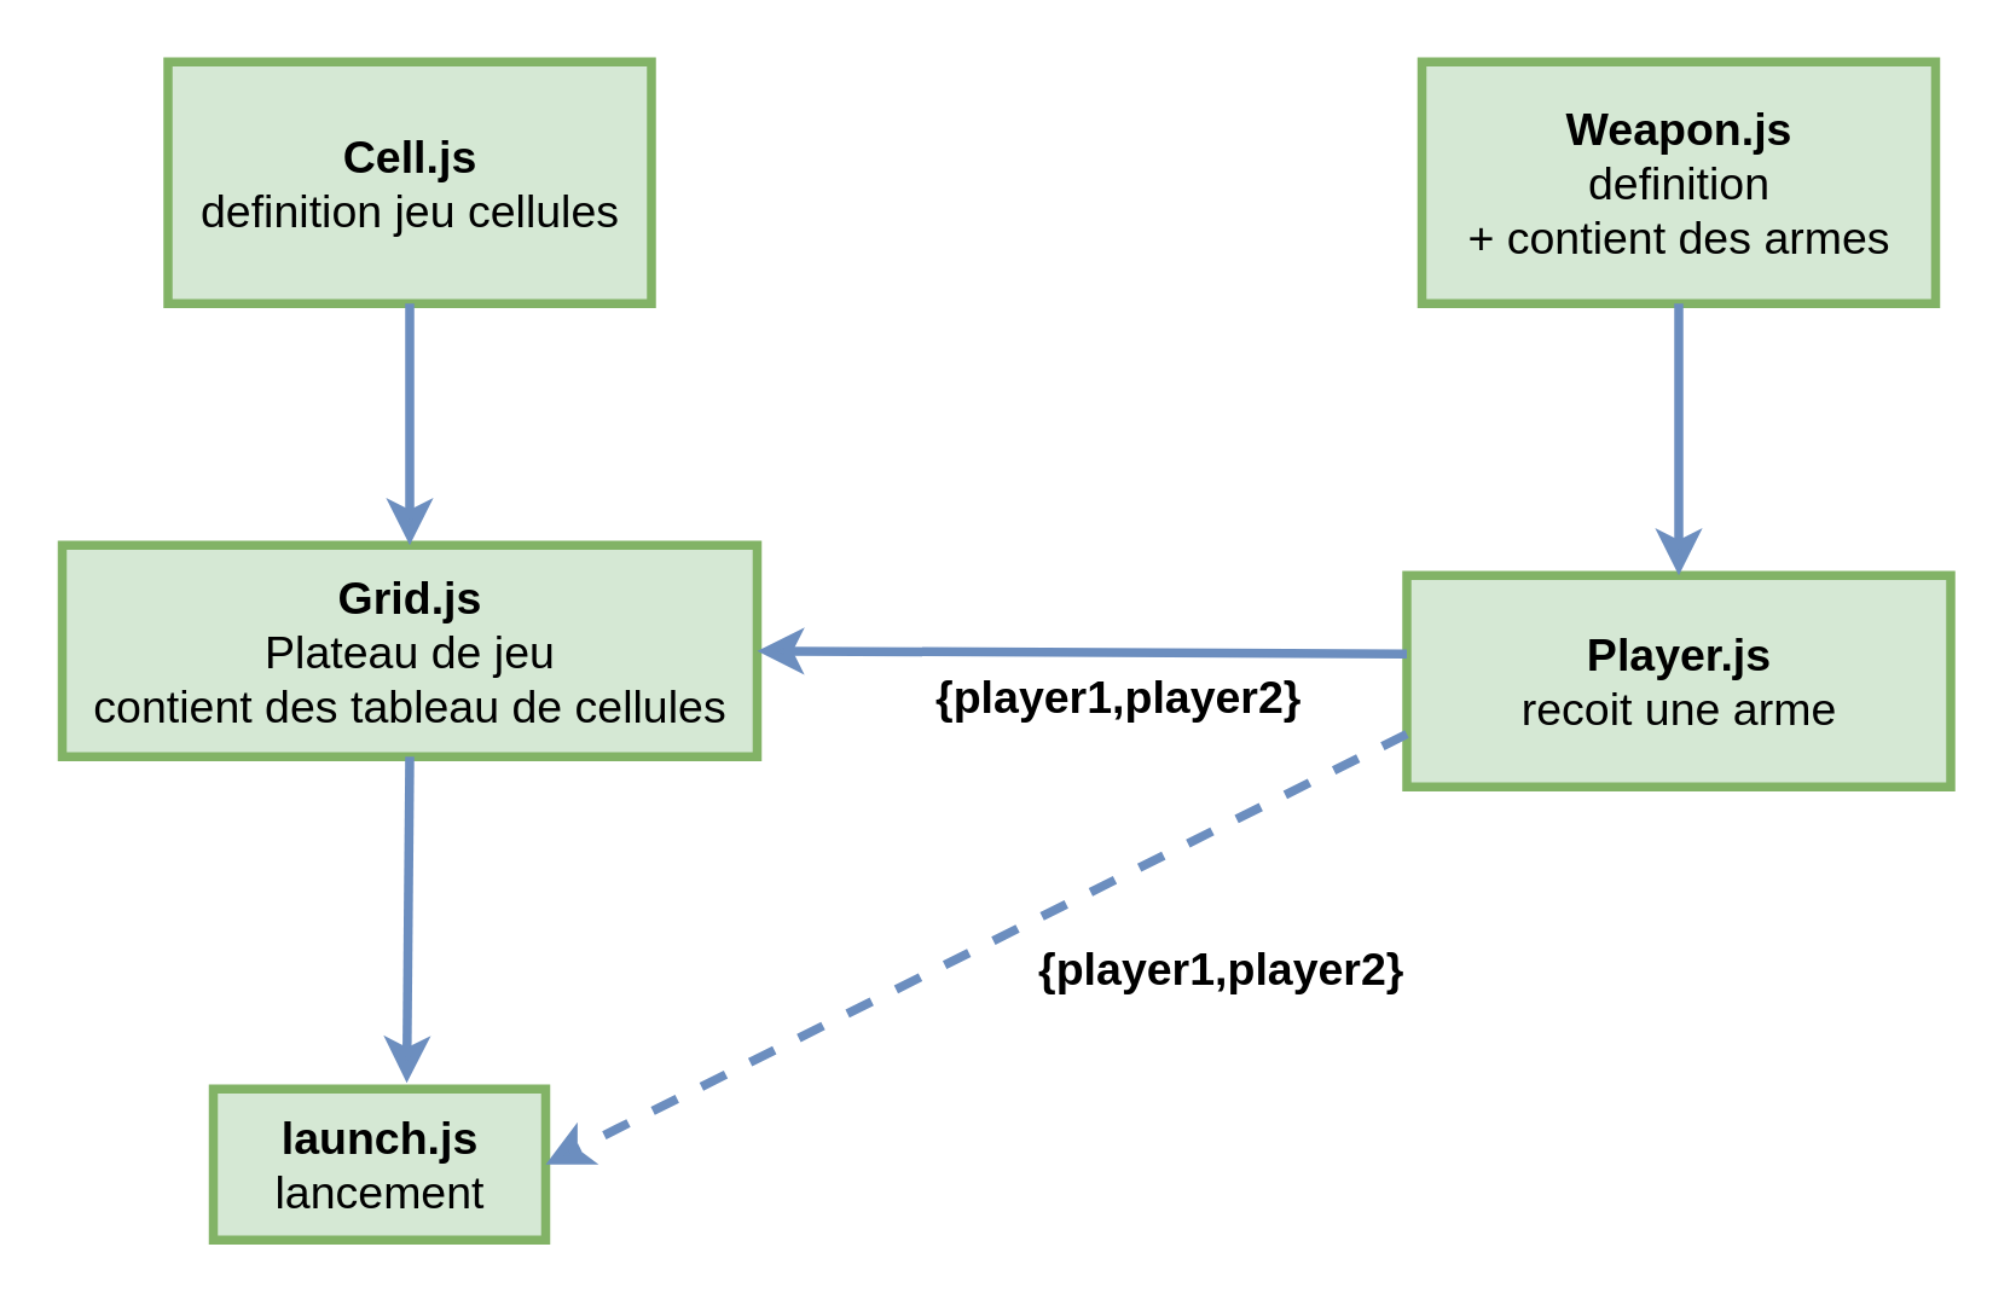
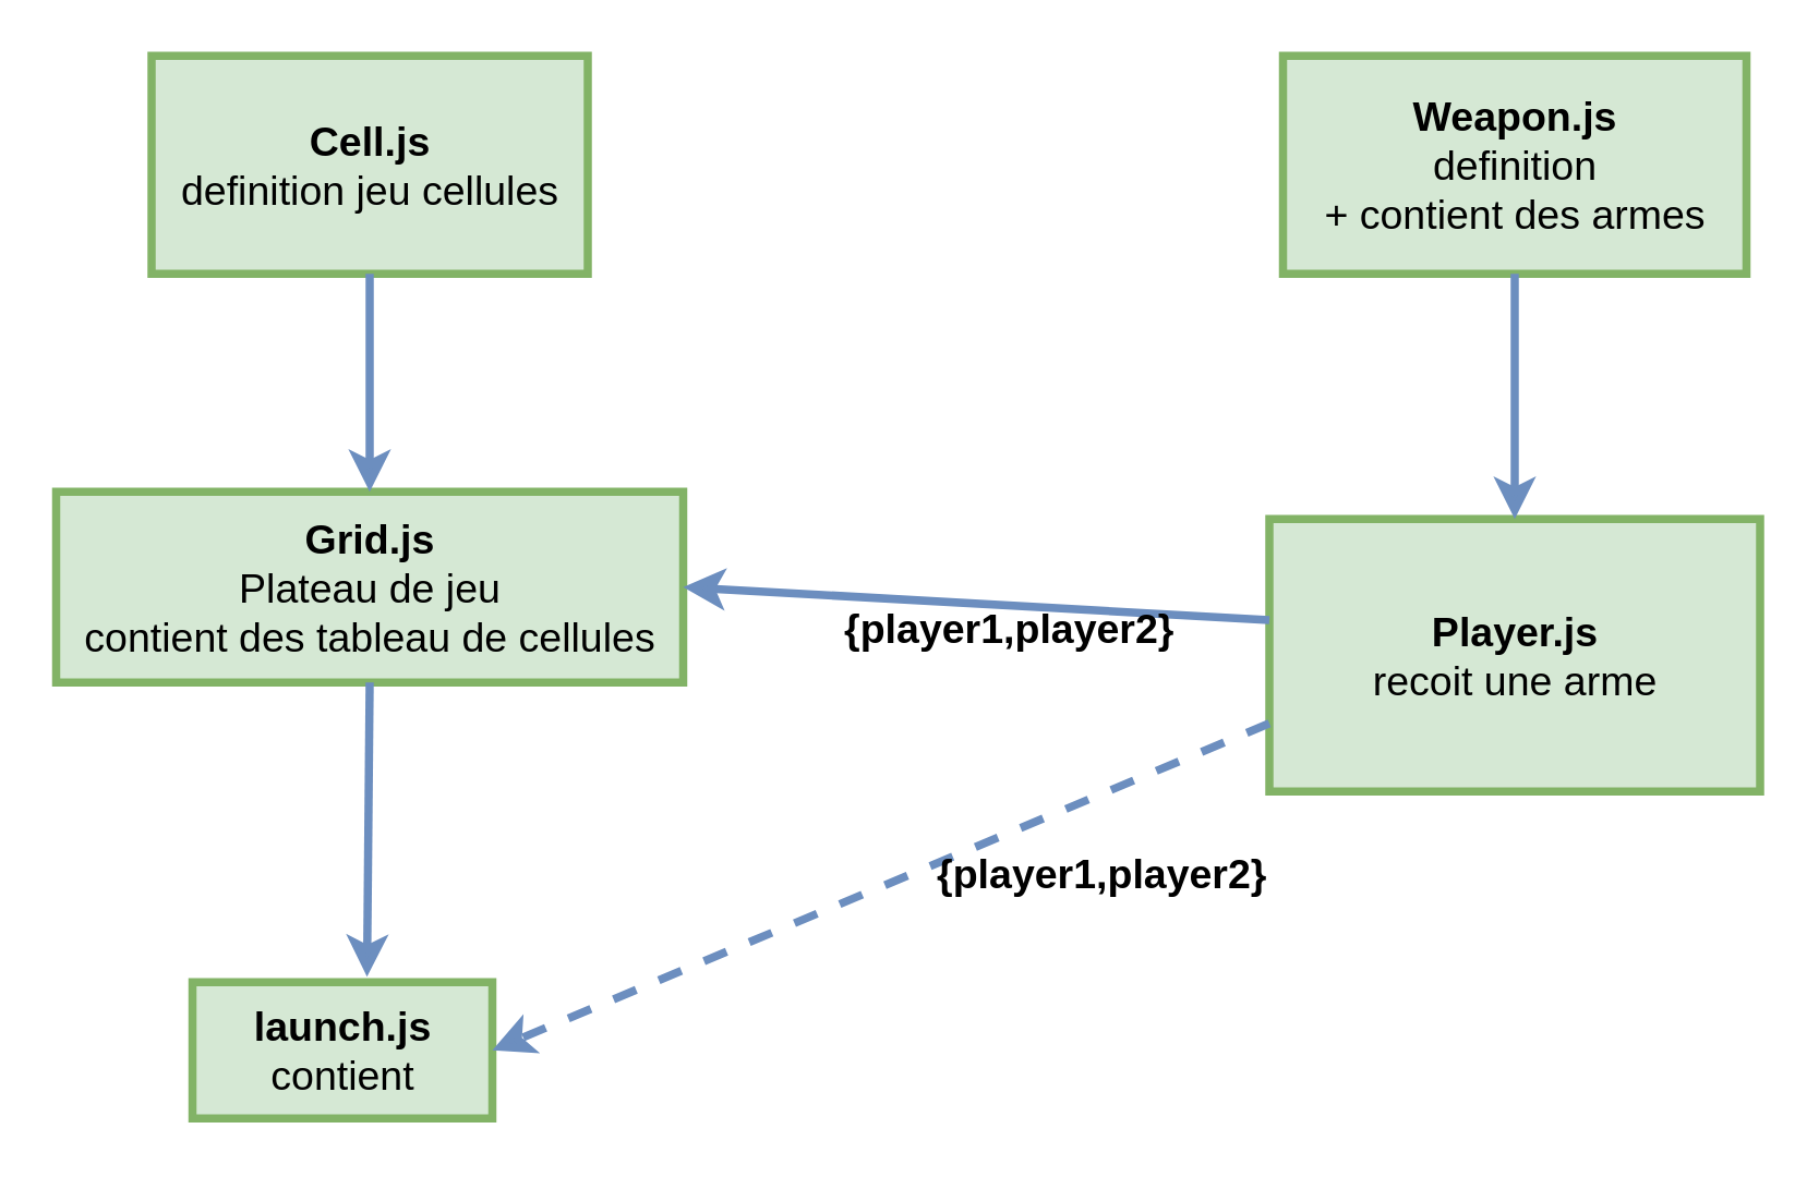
  <mxCell id="0" />
  <mxCell id="1" parent="0" />
  <mxCell id="2" value="&lt;font style=&quot;font-size: 15px&quot;&gt;&lt;b&gt;Cell.js&lt;br&gt;&lt;/b&gt;definition jeu cellules&lt;br&gt;&lt;/font&gt;" style="html=1;fillColor=#d5e8d4;strokeColor=#82b366;strokeWidth=3;" parent="1" vertex="1"><mxGeometry x="55" y="20" width="160" height="80" as="geometry" /></mxCell>
  <mxCell id="3" value="&lt;font style=&quot;font-size: 15px&quot;&gt;&lt;b&gt;Grid.js&lt;/b&gt;&lt;br&gt;Plateau de jeu&lt;br&gt;contient des tableau de cellules&lt;br&gt;&lt;/font&gt;" style="html=1;fillColor=#d5e8d4;strokeColor=#82b366;strokeWidth=3;" parent="1" vertex="1"><mxGeometry x="20" y="180" width="230" height="70" as="geometry" /></mxCell>
- <mxCell id="4" value="&lt;font style=&quot;font-size: 15px&quot;&gt;&lt;b&gt;launch.js&lt;/b&gt;&lt;br&gt;lancement&lt;br&gt;&lt;/font&gt;" style="html=1;fillColor=#d5e8d4;strokeColor=#82b366;strokeWidth=3;" parent="1" vertex="1"><mxGeometry x="70" y="360" width="110" height="50" as="geometry" /></mxCell>
- <mxCell id="5" value="&lt;font style=&quot;font-size: 15px&quot;&gt;&lt;b&gt;Player.js&lt;/b&gt;&lt;br&gt;recoit une arme&lt;br&gt;&lt;/font&gt;" style="html=1;fillColor=#d5e8d4;strokeColor=#82b366;strokeWidth=3;" parent="1" vertex="1"><mxGeometry x="465" y="190" width="180" height="70" as="geometry" /></mxCell>
+ <mxCell id="4" value="&lt;font style=&quot;font-size: 15px&quot;&gt;&lt;b&gt;launch.js&lt;/b&gt;&lt;br&gt;contient&lt;br&gt;&lt;/font&gt;" style="html=1;fillColor=#d5e8d4;strokeColor=#82b366;strokeWidth=3;" parent="1" vertex="1"><mxGeometry x="70" y="360" width="110" height="50" as="geometry" /></mxCell>
+ <mxCell id="5" value="&lt;font style=&quot;font-size: 15px&quot;&gt;&lt;b&gt;Player.js&lt;/b&gt;&lt;br&gt;recoit une arme&lt;br&gt;&lt;/font&gt;" style="html=1;fillColor=#d5e8d4;strokeColor=#82b366;strokeWidth=3;" parent="1" vertex="1"><mxGeometry x="465" y="190" width="180" height="100" as="geometry" /></mxCell>
  <mxCell id="6" value="&lt;font style=&quot;font-size: 15px&quot;&gt;&lt;b&gt;Weapon.js&lt;/b&gt;&lt;br&gt;definition &lt;br&gt;+ contient des armes&lt;br&gt;&lt;/font&gt;" style="html=1;fillColor=#d5e8d4;strokeColor=#82b366;strokeWidth=3;" parent="1" vertex="1"><mxGeometry x="470" y="20" width="170" height="80" as="geometry" /></mxCell>
  <mxCell id="7" value="" style="endArrow=classic;html=1;exitX=0.5;exitY=1;exitDx=0;exitDy=0;strokeWidth=3;fillColor=#dae8fc;strokeColor=#6c8ebf;" parent="1" source="2" target="3" edge="1"><mxGeometry width="50" height="50" relative="1" as="geometry"><mxPoint x="320" y="350" as="sourcePoint" /><mxPoint x="270" y="160" as="targetPoint" /></mxGeometry></mxCell>
  <mxCell id="8" value="" style="endArrow=classic;html=1;exitX=0.5;exitY=1;exitDx=0;exitDy=0;strokeWidth=3;fillColor=#dae8fc;strokeColor=#6c8ebf;entryX=0.5;entryY=0;entryDx=0;entryDy=0;" parent="1" source="6" target="5" edge="1"><mxGeometry width="50" height="50" relative="1" as="geometry"><mxPoint x="135" y="100" as="sourcePoint" /><mxPoint x="135" y="190" as="targetPoint" /></mxGeometry></mxCell>
  <mxCell id="9" value="" style="endArrow=classic;html=1;exitX=0.5;exitY=1;exitDx=0;exitDy=0;strokeWidth=3;fillColor=#dae8fc;strokeColor=#6c8ebf;entryX=0.582;entryY=-0.04;entryDx=0;entryDy=0;entryPerimeter=0;" parent="1" source="3" target="4" edge="1"><mxGeometry width="50" height="50" relative="1" as="geometry"><mxPoint x="124.5" y="230" as="sourcePoint" /><mxPoint x="124.5" y="320" as="targetPoint" /></mxGeometry></mxCell>
  <mxCell id="10" value="" style="endArrow=classic;html=1;exitX=0;exitY=0.371;exitDx=0;exitDy=0;strokeWidth=3;fillColor=#dae8fc;strokeColor=#6c8ebf;entryX=1;entryY=0.5;entryDx=0;entryDy=0;exitPerimeter=0;" edge="1" parent="1" source="5" target="3"><mxGeometry width="50" height="50" relative="1" as="geometry"><mxPoint x="565" y="110" as="sourcePoint" /><mxPoint x="565" y="200" as="targetPoint" /></mxGeometry></mxCell>
  <mxCell id="11" value="&lt;b&gt;&lt;font style=&quot;font-size: 15px&quot;&gt;{player1,player2}&lt;/font&gt;&lt;/b&gt;" style="text;html=1;strokeColor=none;fillColor=none;align=center;verticalAlign=middle;whiteSpace=wrap;rounded=0;strokeWidth=2;" vertex="1" parent="1"><mxGeometry x="350" y="220" width="40" height="20" as="geometry" /></mxCell>
  <mxCell id="12" value="" style="endArrow=classic;html=1;exitX=0;exitY=0.75;exitDx=0;exitDy=0;strokeWidth=3;fillColor=#dae8fc;strokeColor=#6c8ebf;entryX=1;entryY=0.5;entryDx=0;entryDy=0;dashed=1;" edge="1" parent="1" source="5" target="4"><mxGeometry width="50" height="50" relative="1" as="geometry"><mxPoint x="475" y="225.97" as="sourcePoint" /><mxPoint x="260" y="225" as="targetPoint" /></mxGeometry></mxCell>
  <mxCell id="13" value="&lt;b&gt;&lt;font style=&quot;font-size: 15px&quot;&gt;{player1,player2}&lt;/font&gt;&lt;/b&gt;" style="text;html=1;strokeColor=none;fillColor=none;align=center;verticalAlign=middle;whiteSpace=wrap;rounded=0;strokeWidth=2;" vertex="1" parent="1"><mxGeometry x="384" y="310" width="40" height="20" as="geometry" /></mxCell>
